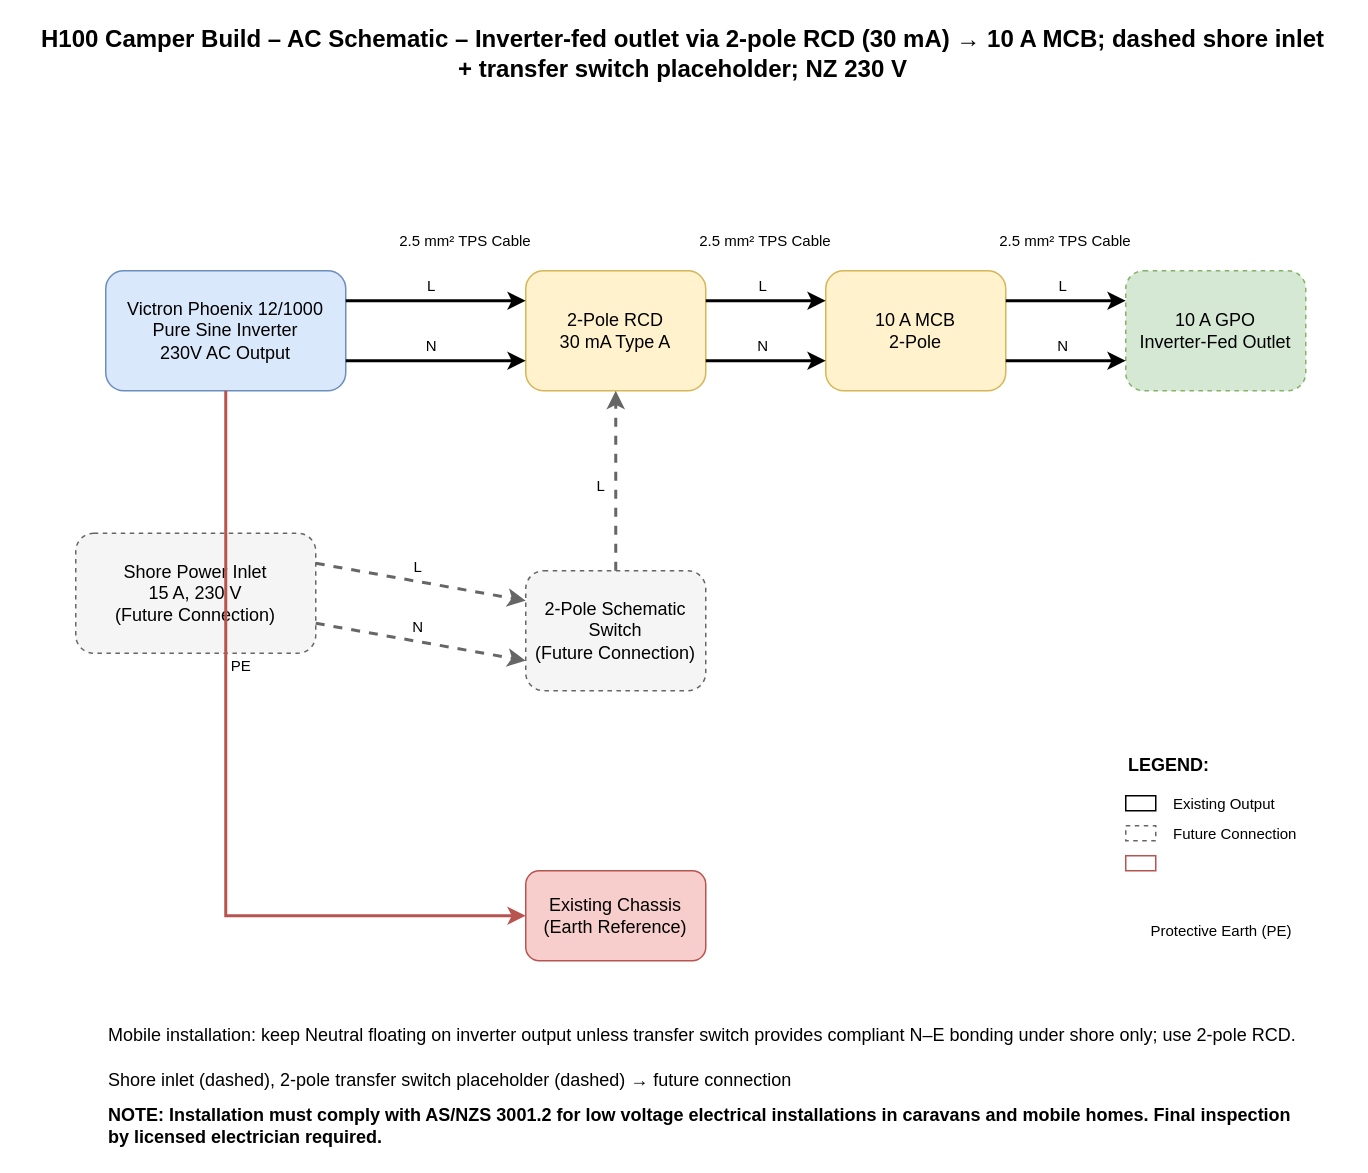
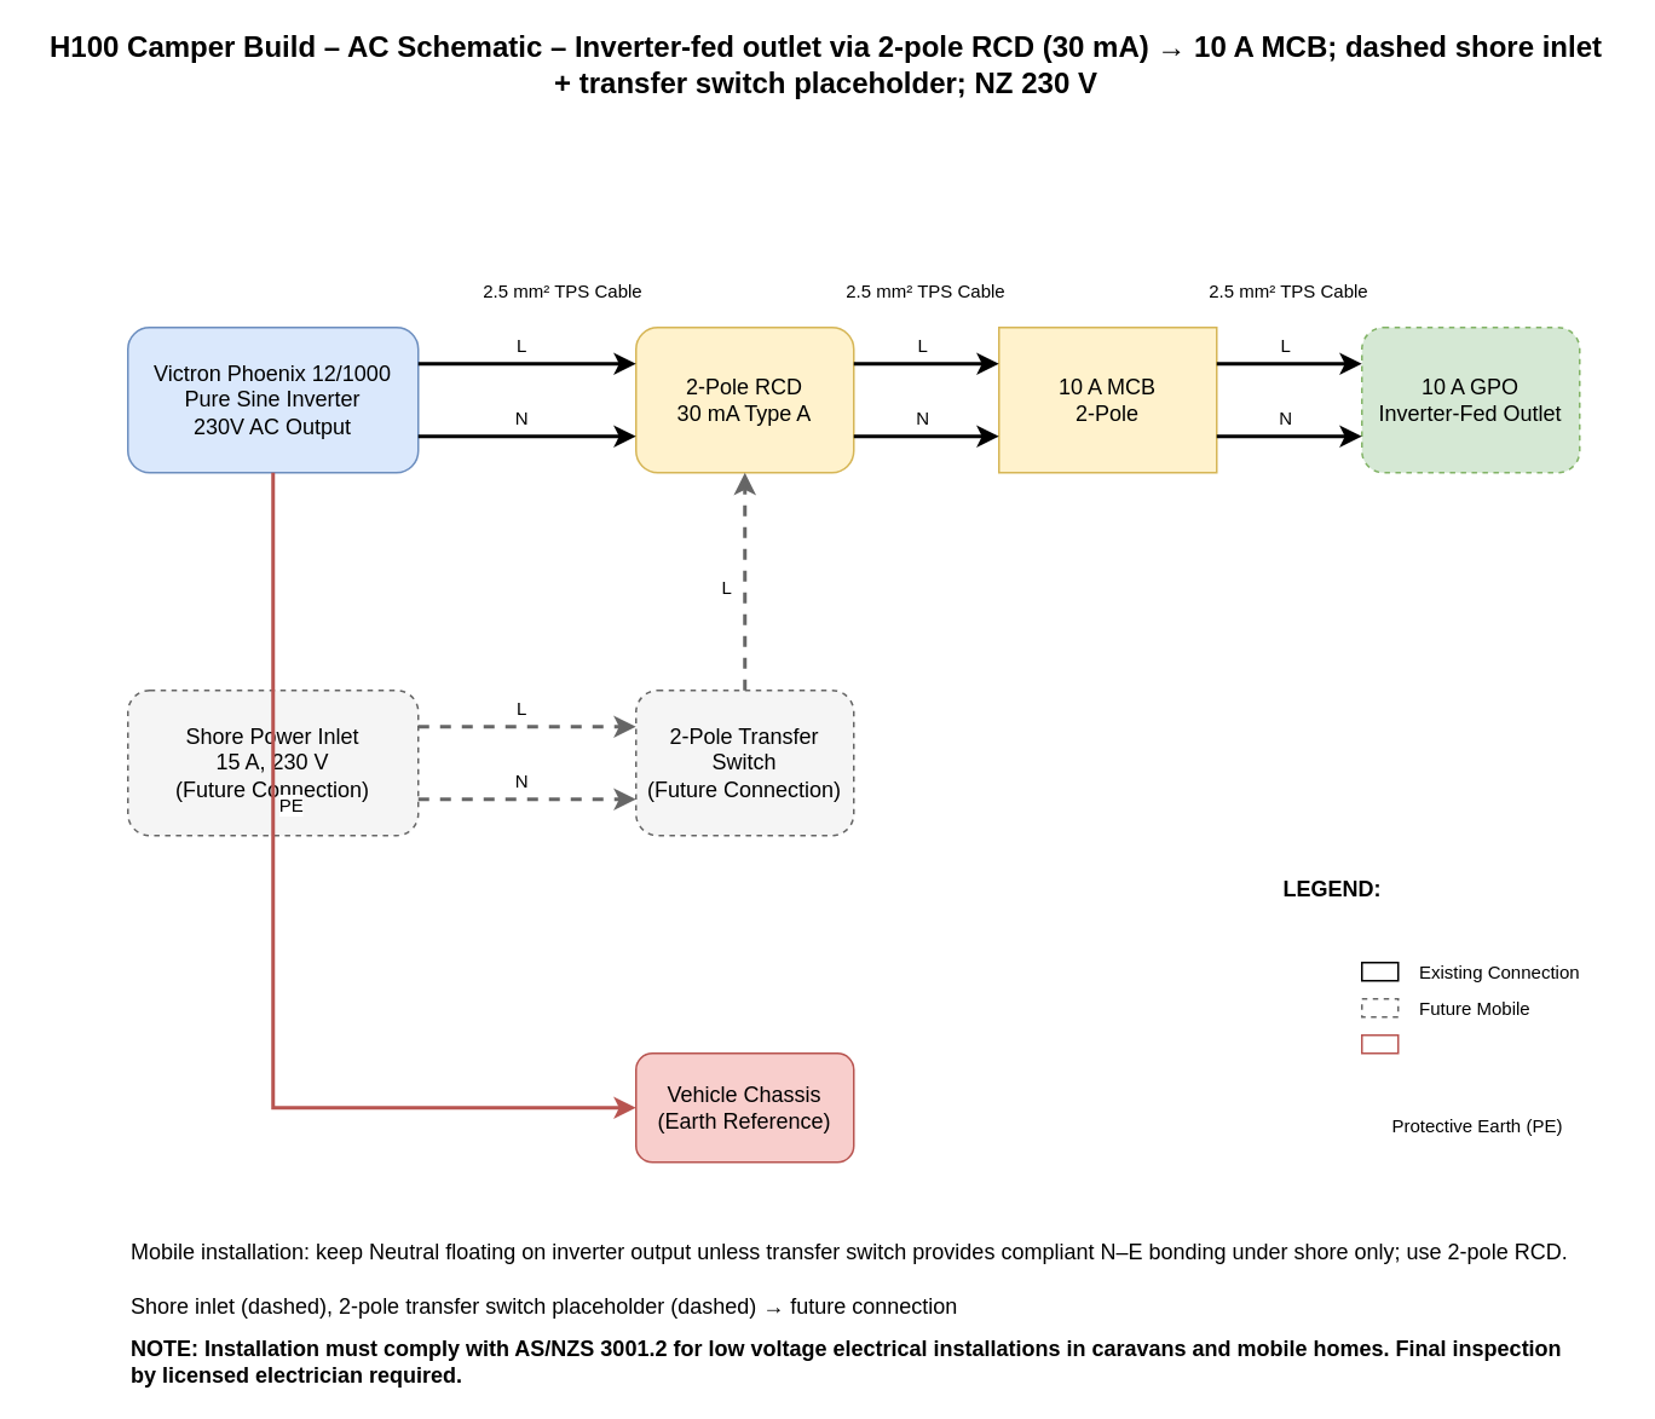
  <mxCell id="0" />
  <mxCell id="1" parent="0" />
  <mxCell id="2" value="H100 Camper Build – AC Schematic – Inverter-fed outlet via 2-pole RCD (30 mA) → 10 A MCB; dashed shore inlet + transfer switch placeholder; NZ 230 V" style="text;html=1;strokeColor=none;fillColor=none;align=center;verticalAlign=middle;whiteSpace=wrap;rounded=0;fontSize=16;fontStyle=1" vertex="1" parent="1"><mxGeometry x="20" y="20" width="870" height="30" as="geometry" /></mxCell>
  <mxCell id="3" value="Victron Phoenix 12/1000&#10;Pure Sine Inverter&#10;230V AC Output" style="rounded=1;whiteSpace=wrap;html=1;fillColor=#dae8fc;strokeColor=#6c8ebf;align=center;fontSize=12;" vertex="1" parent="1"><mxGeometry x="70" y="180" width="160" height="80" as="geometry" /></mxCell>
  <mxCell id="4" value="2-Pole RCD&#10;30 mA Type A" style="rounded=1;whiteSpace=wrap;html=1;fillColor=#fff2cc;strokeColor=#d6b656;align=center;fontSize=12;" vertex="1" parent="1"><mxGeometry x="350" y="180" width="120" height="80" as="geometry" /></mxCell>
- <mxCell id="5" value="10 A MCB&#10;2-Pole" style="rounded=1;whiteSpace=wrap;html=1;fillColor=#fff2cc;strokeColor=#d6b656;align=center;fontSize=12;" vertex="1" parent="1"><mxGeometry x="550" y="180" width="120" height="80" as="geometry" /></mxCell>
+ <mxCell id="5" value="10 A MCB&#10;2-Pole" style="whiteSpace=wrap;html=1;fillColor=#fff2cc;strokeColor=#d6b656;align=center;fontSize=12;rounded=0;" vertex="1" parent="1"><mxGeometry x="550" y="180" width="120" height="80" as="geometry" /></mxCell>
  <mxCell id="6" value="10 A GPO&#10;Inverter-Fed Outlet" style="rounded=1;whiteSpace=wrap;html=1;fillColor=#d5e8d4;strokeColor=#82b366;align=center;fontSize=12;dashed=1;" vertex="1" parent="1"><mxGeometry x="750" y="180" width="120" height="80" as="geometry" /></mxCell>
- <mxCell id="7" value="Shore Power Inlet&#10;15 A, 230 V&#10;(Future Connection)" style="rounded=1;whiteSpace=wrap;html=1;fillColor=#f5f5f5;strokeColor=#666666;align=center;fontSize=12;dashed=1;" vertex="1" parent="1"><mxGeometry x="50" y="355" width="160" height="80" as="geometry" /></mxCell>
- <mxCell id="8" value="2-Pole Schematic Switch&#10;(Future Connection)" style="rounded=1;whiteSpace=wrap;html=1;fillColor=#f5f5f5;strokeColor=#666666;align=center;fontSize=12;dashed=1;" vertex="1" parent="1"><mxGeometry x="350" y="380" width="120" height="80" as="geometry" /></mxCell>
- <mxCell id="9" value="Existing Chassis&#10;(Earth Reference)" style="rounded=1;whiteSpace=wrap;html=1;fillColor=#f8cecc;strokeColor=#b85450;align=center;fontSize=12;" vertex="1" parent="1"><mxGeometry x="350" y="580" width="120" height="60" as="geometry" /></mxCell>
+ <mxCell id="7" value="Shore Power Inlet&#10;15 A, 230 V&#10;(Future Connection)" style="rounded=1;whiteSpace=wrap;html=1;fillColor=#f5f5f5;strokeColor=#666666;align=center;fontSize=12;dashed=1;" vertex="1" parent="1"><mxGeometry x="70" y="380" width="160" height="80" as="geometry" /></mxCell>
+ <mxCell id="8" value="2-Pole Transfer Switch&#10;(Future Connection)" style="rounded=1;whiteSpace=wrap;html=1;fillColor=#f5f5f5;strokeColor=#666666;align=center;fontSize=12;dashed=1;" vertex="1" parent="1"><mxGeometry x="350" y="380" width="120" height="80" as="geometry" /></mxCell>
+ <mxCell id="9" value="Vehicle Chassis&#10;(Earth Reference)" style="rounded=1;whiteSpace=wrap;html=1;fillColor=#f8cecc;strokeColor=#b85450;align=center;fontSize=12;" vertex="1" parent="1"><mxGeometry x="350" y="580" width="120" height="60" as="geometry" /></mxCell>
  <mxCell id="10" value="L" style="endArrow=classic;html=1;rounded=0;exitX=1;exitY=0.25;exitDx=0;exitDy=0;entryX=0;entryY=0.25;entryDx=0;entryDy=0;strokeWidth=2;fillColor=#dae8fc;strokeColor=#000000;fontSize=10;" edge="1" parent="1" source="3" target="4"><mxGeometry x="-0.053" y="10" width="50" height="50" relative="1" as="geometry"><mxPoint x="250" y="200" as="sourcePoint" /><mxPoint x="300" y="150" as="targetPoint" /><mxPoint as="offset" /></mxGeometry></mxCell>
  <mxCell id="11" value="N" style="endArrow=classic;html=1;rounded=0;exitX=1;exitY=0.75;exitDx=0;exitDy=0;entryX=0;entryY=0.75;entryDx=0;entryDy=0;strokeWidth=2;fillColor=#dae8fc;strokeColor=#000000;fontSize=10;" edge="1" parent="1" source="3" target="4"><mxGeometry x="-0.053" y="10" width="50" height="50" relative="1" as="geometry"><mxPoint x="240" y="210" as="sourcePoint" /><mxPoint x="360" y="210" as="targetPoint" /><mxPoint as="offset" /></mxGeometry></mxCell>
  <mxCell id="12" value="2.5 mm² TPS Cable" style="text;html=1;strokeColor=none;fillColor=none;align=center;verticalAlign=middle;whiteSpace=wrap;rounded=0;fontSize=10;" vertex="1" parent="1"><mxGeometry x="260" y="150" width="100" height="20" as="geometry" /></mxCell>
  <mxCell id="13" value="L" style="endArrow=classic;html=1;rounded=0;exitX=1;exitY=0.25;exitDx=0;exitDy=0;entryX=0;entryY=0.25;entryDx=0;entryDy=0;strokeWidth=2;fillColor=#dae8fc;strokeColor=#000000;fontSize=10;" edge="1" parent="1" source="4" target="5"><mxGeometry x="-0.053" y="10" width="50" height="50" relative="1" as="geometry"><mxPoint x="470" y="200" as="sourcePoint" /><mxPoint x="550" y="200" as="targetPoint" /><mxPoint as="offset" /></mxGeometry></mxCell>
  <mxCell id="14" value="N" style="endArrow=classic;html=1;rounded=0;exitX=1;exitY=0.75;exitDx=0;exitDy=0;entryX=0;entryY=0.75;entryDx=0;entryDy=0;strokeWidth=2;fillColor=#dae8fc;strokeColor=#000000;fontSize=10;" edge="1" parent="1" source="4" target="5"><mxGeometry x="-0.053" y="10" width="50" height="50" relative="1" as="geometry"><mxPoint x="470" y="240" as="sourcePoint" /><mxPoint x="550" y="240" as="targetPoint" /><mxPoint as="offset" /></mxGeometry></mxCell>
  <mxCell id="15" value="2.5 mm² TPS Cable" style="text;html=1;strokeColor=none;fillColor=none;align=center;verticalAlign=middle;whiteSpace=wrap;rounded=0;fontSize=10;" vertex="1" parent="1"><mxGeometry x="460" y="150" width="100" height="20" as="geometry" /></mxCell>
  <mxCell id="16" value="L" style="endArrow=classic;html=1;rounded=0;exitX=1;exitY=0.25;exitDx=0;exitDy=0;entryX=0;entryY=0.25;entryDx=0;entryDy=0;strokeWidth=2;fillColor=#dae8fc;strokeColor=#000000;fontSize=10;" edge="1" parent="1" source="5" target="6"><mxGeometry x="-0.053" y="10" width="50" height="50" relative="1" as="geometry"><mxPoint x="670" y="200" as="sourcePoint" /><mxPoint x="750" y="200" as="targetPoint" /><mxPoint as="offset" /></mxGeometry></mxCell>
  <mxCell id="17" value="N" style="endArrow=classic;html=1;rounded=0;exitX=1;exitY=0.75;exitDx=0;exitDy=0;entryX=0;entryY=0.75;entryDx=0;entryDy=0;strokeWidth=2;fillColor=#dae8fc;strokeColor=#000000;fontSize=10;" edge="1" parent="1" source="5" target="6"><mxGeometry x="-0.053" y="10" width="50" height="50" relative="1" as="geometry"><mxPoint x="670" y="240" as="sourcePoint" /><mxPoint x="750" y="240" as="targetPoint" /><mxPoint as="offset" /></mxGeometry></mxCell>
  <mxCell id="18" value="2.5 mm² TPS Cable" style="text;html=1;strokeColor=none;fillColor=none;align=center;verticalAlign=middle;whiteSpace=wrap;rounded=0;fontSize=10;" vertex="1" parent="1"><mxGeometry x="660" y="150" width="100" height="20" as="geometry" /></mxCell>
  <mxCell id="19" value="PE" style="endArrow=classic;html=1;rounded=0;exitX=0.5;exitY=1;exitDx=0;exitDy=0;entryX=0;entryY=0.5;entryDx=0;entryDy=0;strokeWidth=2;fillColor=#f8cecc;strokeColor=#b85450;fontSize=10;" edge="1" parent="1" source="3" target="9"><mxGeometry x="-0.333" y="10" width="50" height="50" relative="1" as="geometry"><mxPoint x="150" y="270" as="sourcePoint" /><mxPoint x="150" y="610" as="targetPoint" /><Array as="points"><mxPoint x="150" y="610" /></Array><mxPoint as="offset" /></mxGeometry></mxCell>
  <mxCell id="20" value="L" style="endArrow=classic;html=1;rounded=0;exitX=1;exitY=0.25;exitDx=0;exitDy=0;entryX=0;entryY=0.25;entryDx=0;entryDy=0;strokeWidth=2;fillColor=#f5f5f5;strokeColor=#666666;fontSize=10;dashed=1;" edge="1" parent="1" source="7" target="8"><mxGeometry x="-0.053" y="10" width="50" height="50" relative="1" as="geometry"><mxPoint x="240" y="400" as="sourcePoint" /><mxPoint x="360" y="400" as="targetPoint" /><mxPoint as="offset" /></mxGeometry></mxCell>
  <mxCell id="21" value="N" style="endArrow=classic;html=1;rounded=0;exitX=1;exitY=0.75;exitDx=0;exitDy=0;entryX=0;entryY=0.75;entryDx=0;entryDy=0;strokeWidth=2;fillColor=#f5f5f5;strokeColor=#666666;fontSize=10;dashed=1;" edge="1" parent="1" source="7" target="8"><mxGeometry x="-0.053" y="10" width="50" height="50" relative="1" as="geometry"><mxPoint x="240" y="440" as="sourcePoint" /><mxPoint x="360" y="440" as="targetPoint" /><mxPoint as="offset" /></mxGeometry></mxCell>
  <mxCell id="22" value="L" style="endArrow=classic;html=1;rounded=0;exitX=0.5;exitY=0;exitDx=0;exitDy=0;entryX=0.5;entryY=1;entryDx=0;entryDy=0;strokeWidth=2;fillColor=#f5f5f5;strokeColor=#666666;fontSize=10;dashed=1;" edge="1" parent="1" source="8" target="4"><mxGeometry x="-0.053" y="10" width="50" height="50" relative="1" as="geometry"><mxPoint x="410" y="370" as="sourcePoint" /><mxPoint x="410" y="270" as="targetPoint" /><mxPoint as="offset" /></mxGeometry></mxCell>
  <mxCell id="23" value="Mobile installation: keep Neutral floating on inverter output unless transfer switch provides compliant N–E bonding under shore only; use 2-pole RCD." style="text;html=1;strokeColor=none;fillColor=none;align=left;verticalAlign=middle;whiteSpace=wrap;rounded=0;fontSize=12;" vertex="1" parent="1"><mxGeometry x="70" y="680" width="800" height="20" as="geometry" /></mxCell>
  <mxCell id="24" value="Shore inlet (dashed), 2-pole transfer switch placeholder (dashed) → future connection" style="text;html=1;strokeColor=none;fillColor=none;align=left;verticalAlign=middle;whiteSpace=wrap;rounded=0;fontSize=12;" vertex="1" parent="1"><mxGeometry x="70" y="710" width="800" height="20" as="geometry" /></mxCell>
  <mxCell id="25" value="NOTE: Installation must comply with AS/NZS 3001.2 for low voltage electrical installations in caravans and mobile homes. Final inspection by licensed electrician required." style="text;html=1;strokeColor=none;fillColor=none;align=left;verticalAlign=middle;whiteSpace=wrap;rounded=0;fontSize=12;fontStyle=1" vertex="1" parent="1"><mxGeometry x="70" y="740" width="800" height="20" as="geometry" /></mxCell>
- <mxCell id="26" value="LEGEND:" style="text;html=1;strokeColor=none;fillColor=none;align=left;verticalAlign=middle;whiteSpace=wrap;rounded=0;fontSize=12;fontStyle=1" vertex="1" parent="1"><mxGeometry x="750" y="500" width="100" height="20" as="geometry" /></mxCell>
+ <mxCell id="26" value="LEGEND:" style="text;html=1;strokeColor=none;fillColor=none;align=left;verticalAlign=middle;whiteSpace=wrap;rounded=0;fontSize=12;fontStyle=1" vertex="1" parent="1"><mxGeometry x="705" y="480" width="100" height="20" as="geometry" /></mxCell>
  <mxCell id="27" value="" style="rounded=0;whiteSpace=wrap;html=1;fillColor=none;strokeColor=#000000;" vertex="1" parent="1"><mxGeometry x="750" y="530" width="20" height="10" as="geometry" /></mxCell>
- <mxCell id="28" value="Existing Output" style="text;html=1;strokeColor=none;fillColor=none;align=left;verticalAlign=middle;whiteSpace=wrap;rounded=0;fontSize=10;" vertex="1" parent="1"><mxGeometry x="780" y="525" width="100" height="20" as="geometry" /></mxCell>
+ <mxCell id="28" value="Existing Connection" style="text;html=1;strokeColor=none;fillColor=none;align=left;verticalAlign=middle;whiteSpace=wrap;rounded=0;fontSize=10;" vertex="1" parent="1"><mxGeometry x="780" y="525" width="100" height="20" as="geometry" /></mxCell>
  <mxCell id="29" value="" style="rounded=0;whiteSpace=wrap;html=1;fillColor=none;strokeColor=#666666;dashed=1;" vertex="1" parent="1"><mxGeometry x="750" y="550" width="20" height="10" as="geometry" /></mxCell>
- <mxCell id="30" value="Future Connection" style="text;html=1;strokeColor=none;fillColor=none;align=left;verticalAlign=middle;whiteSpace=wrap;rounded=0;fontSize=10;" vertex="1" parent="1"><mxGeometry x="780" y="545" width="100" height="20" as="geometry" /></mxCell>
+ <mxCell id="30" value="Future Mobile" style="text;html=1;strokeColor=none;fillColor=none;align=left;verticalAlign=middle;whiteSpace=wrap;rounded=0;fontSize=10;" vertex="1" parent="1"><mxGeometry x="780" y="545" width="100" height="20" as="geometry" /></mxCell>
  <mxCell id="31" value="" style="rounded=0;whiteSpace=wrap;html=1;fillColor=none;strokeColor=#b85450;" vertex="1" parent="1"><mxGeometry x="750" y="570" width="20" height="10" as="geometry" /></mxCell>
  <mxCell id="32" value="Protective Earth (PE)" style="text;html=1;strokeColor=none;fillColor=none;align=left;verticalAlign=middle;whiteSpace=wrap;rounded=0;fontSize=10;" vertex="1" parent="1"><mxGeometry x="765" y="610" width="100" height="20" as="geometry" /></mxCell>
